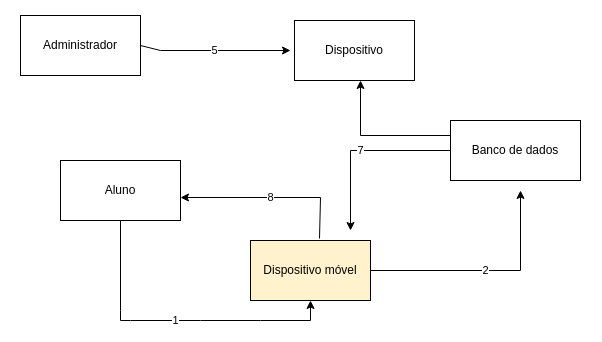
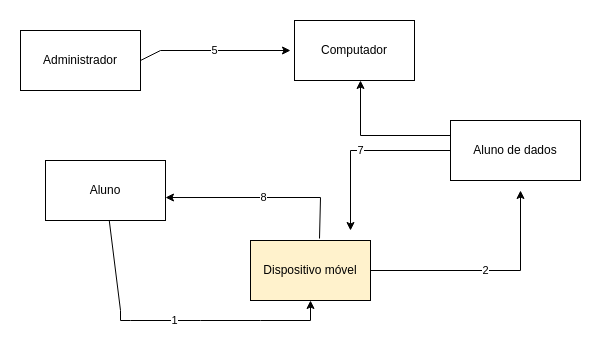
  <mxCell id="0" />
  <mxCell id="1" parent="0" />
- <mxCell id="2" value="Dispositivo" style="rounded=0;whiteSpace=wrap;html=1;" vertex="1" parent="1"><mxGeometry x="294" y="20" width="120" height="60" as="geometry" /></mxCell>
- <mxCell id="3" value="Administrador" style="rounded=0;whiteSpace=wrap;html=1;" vertex="1" parent="1"><mxGeometry x="20" y="15" width="120" height="60" as="geometry" /></mxCell>
- <mxCell id="4" value="Banco de dados" style="rounded=0;whiteSpace=wrap;html=1;" vertex="1" parent="1"><mxGeometry x="450" y="120" width="130" height="60" as="geometry" /></mxCell>
+ <mxCell id="2" value="Computador" style="rounded=0;whiteSpace=wrap;html=1;" vertex="1" parent="1"><mxGeometry x="294" y="20" width="120" height="60" as="geometry" /></mxCell>
+ <mxCell id="3" value="Administrador" style="rounded=0;whiteSpace=wrap;html=1;" vertex="1" parent="1"><mxGeometry x="20" y="30" width="120" height="60" as="geometry" /></mxCell>
+ <mxCell id="4" value="Aluno de dados" style="rounded=0;whiteSpace=wrap;html=1;" vertex="1" parent="1"><mxGeometry x="450" y="120" width="130" height="60" as="geometry" /></mxCell>
  <mxCell id="5" value="Dispositivo móvel" style="rounded=0;whiteSpace=wrap;html=1;fillColor=#fff2cc;" vertex="1" parent="1"><mxGeometry x="250" y="240" width="120" height="60" as="geometry" /></mxCell>
- <mxCell id="6" value="Aluno" style="rounded=0;whiteSpace=wrap;html=1;" vertex="1" parent="1"><mxGeometry x="60" y="160" width="120" height="60" as="geometry" /></mxCell>
+ <mxCell id="6" value="Aluno" style="rounded=0;whiteSpace=wrap;html=1;" vertex="1" parent="1"><mxGeometry x="45" y="160" width="120" height="60" as="geometry" /></mxCell>
  <mxCell id="7" value="1" style="endArrow=classic;html=1;rounded=0;entryX=0.5;entryY=1;entryDx=0;entryDy=0;" edge="1" parent="1" source="6" target="5"><mxGeometry width="50" height="50" relative="1" as="geometry"><mxPoint x="90" y="230" as="sourcePoint" /><mxPoint x="280" y="320" as="targetPoint" /><Array as="points"><mxPoint x="120" y="310" /><mxPoint x="120" y="320" /><mxPoint x="130" y="320" /><mxPoint x="200" y="320" /><mxPoint x="260" y="320" /><mxPoint x="310" y="320" /></Array></mxGeometry></mxCell>
  <mxCell id="8" value="8" style="endArrow=classic;html=1;rounded=0;entryX=1;entryY=0.617;entryDx=0;entryDy=0;entryPerimeter=0;exitX=0.575;exitY=-0.033;exitDx=0;exitDy=0;exitPerimeter=0;" edge="1" parent="1" source="5" target="6"><mxGeometry width="50" height="50" relative="1" as="geometry"><mxPoint x="320" y="230" as="sourcePoint" /><mxPoint x="250" y="130" as="targetPoint" /><Array as="points"><mxPoint x="320" y="197" /></Array></mxGeometry></mxCell>
  <mxCell id="9" value="2" style="endArrow=classic;html=1;rounded=0;" edge="1" parent="1" source="5"><mxGeometry width="50" height="50" relative="1" as="geometry"><mxPoint x="440" y="280" as="sourcePoint" /><mxPoint x="520" y="190" as="targetPoint" /><Array as="points"><mxPoint x="520" y="270" /></Array></mxGeometry></mxCell>
  <mxCell id="10" value="7" style="endArrow=classic;html=1;rounded=0;exitX=0;exitY=0.5;exitDx=0;exitDy=0;" edge="1" parent="1" source="4"><mxGeometry width="50" height="50" relative="1" as="geometry"><mxPoint x="270" y="200" as="sourcePoint" /><mxPoint x="350" y="230" as="targetPoint" /><Array as="points"><mxPoint x="350" y="150" /><mxPoint x="350" y="230" /></Array></mxGeometry></mxCell>
  <mxCell id="11" value="5" style="endArrow=classic;html=1;rounded=0;exitX=1;exitY=0.5;exitDx=0;exitDy=0;" edge="1" parent="1" source="3"><mxGeometry width="50" height="50" relative="1" as="geometry"><mxPoint x="210" y="130" as="sourcePoint" /><mxPoint x="290" y="50" as="targetPoint" /><Array as="points"><mxPoint x="160" y="50" /></Array></mxGeometry></mxCell>
  <mxCell id="12" value="" style="endArrow=classic;html=1;rounded=0;exitX=0;exitY=0.25;exitDx=0;exitDy=0;" edge="1" parent="1" source="4"><mxGeometry width="50" height="50" relative="1" as="geometry"><mxPoint x="440" y="140" as="sourcePoint" /><mxPoint x="360" y="80" as="targetPoint" /><Array as="points"><mxPoint x="360" y="135" /></Array></mxGeometry></mxCell>
